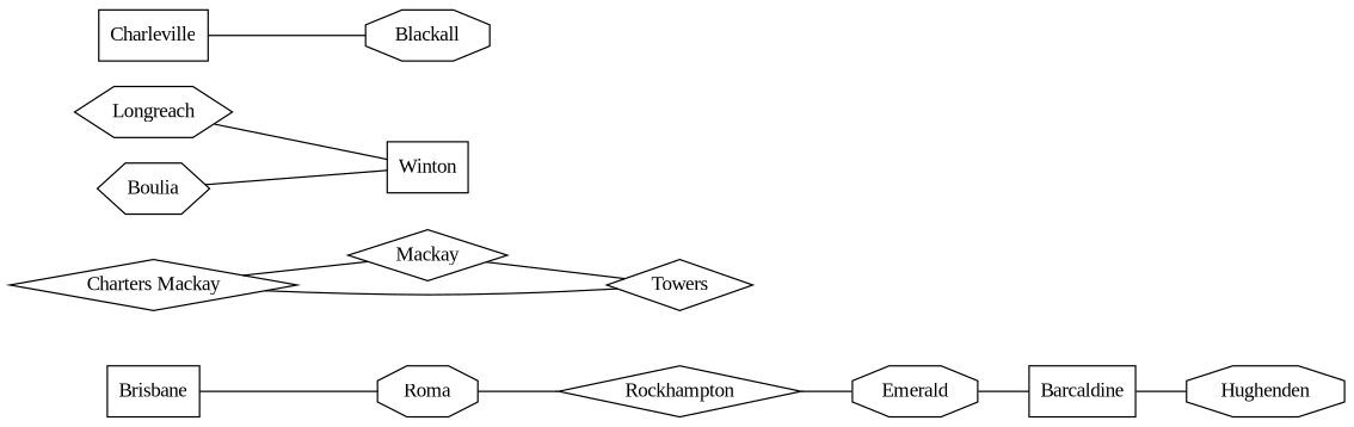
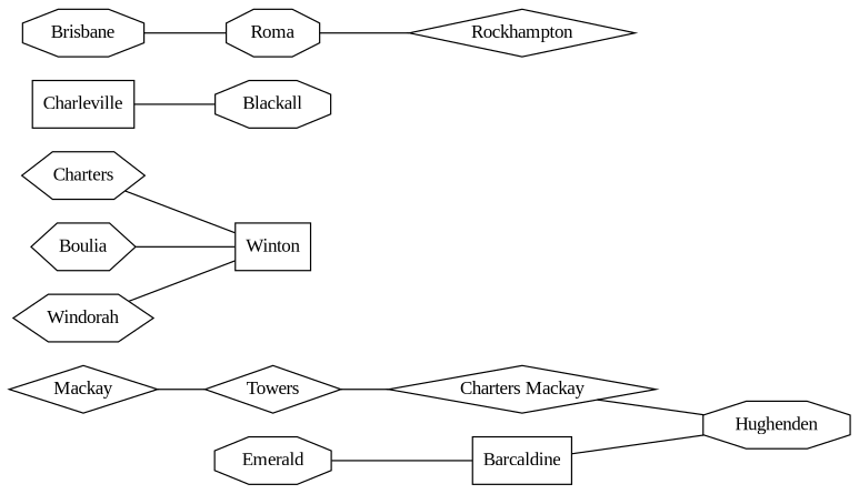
  graph {
    fontname="Liberation Serif"
    rankdir=LR
    node [fontname="Liberation Serif" shape=octagon]
    edge [fontname="Liberation Serif"]
    Hughenden
    n2 [label="Charters Mackay" shape=diamond]
    Barcaldine [shape=box]
    n4 [label=Towers shape=diamond]
-   Longreach [shape=hexagon]
+   Longreach [shape=hexagon label=Charters]
    Winton [shape=box]
    Boulia [shape=hexagon]
+   Windorah [shape=hexagon]
    Blackall
    Emerald
    Charleville [shape=box]
    Mackay [shape=diamond]
    Rockhampton [shape=diamond]
    Roma
-   Brisbane [shape=box]
-   n2 -- Mackay
+   Brisbane
+   n2 -- Hughenden
    Barcaldine -- Hughenden
    n4 -- n2
    Longreach -- Winton
    Boulia -- Winton
+   Windorah -- Winton
    Emerald -- Barcaldine
    Charleville -- Blackall
    Mackay -- n4
-   Rockhampton -- Emerald
    Roma -- Rockhampton
    Brisbane -- Roma
  }
